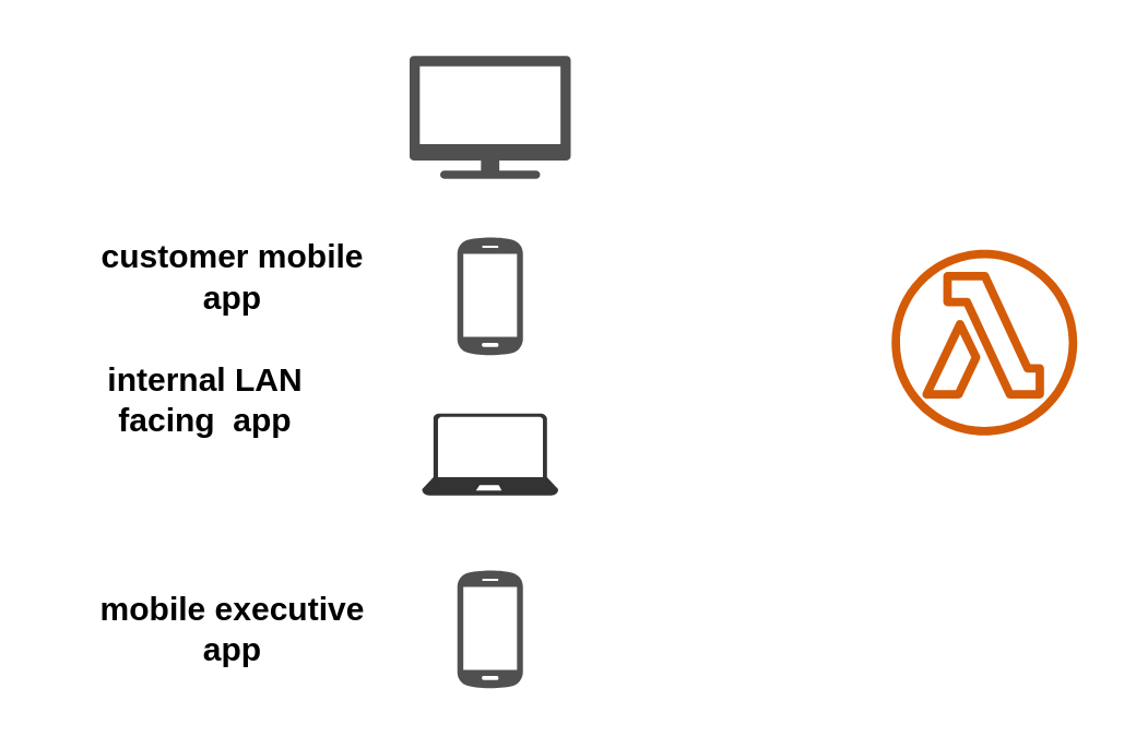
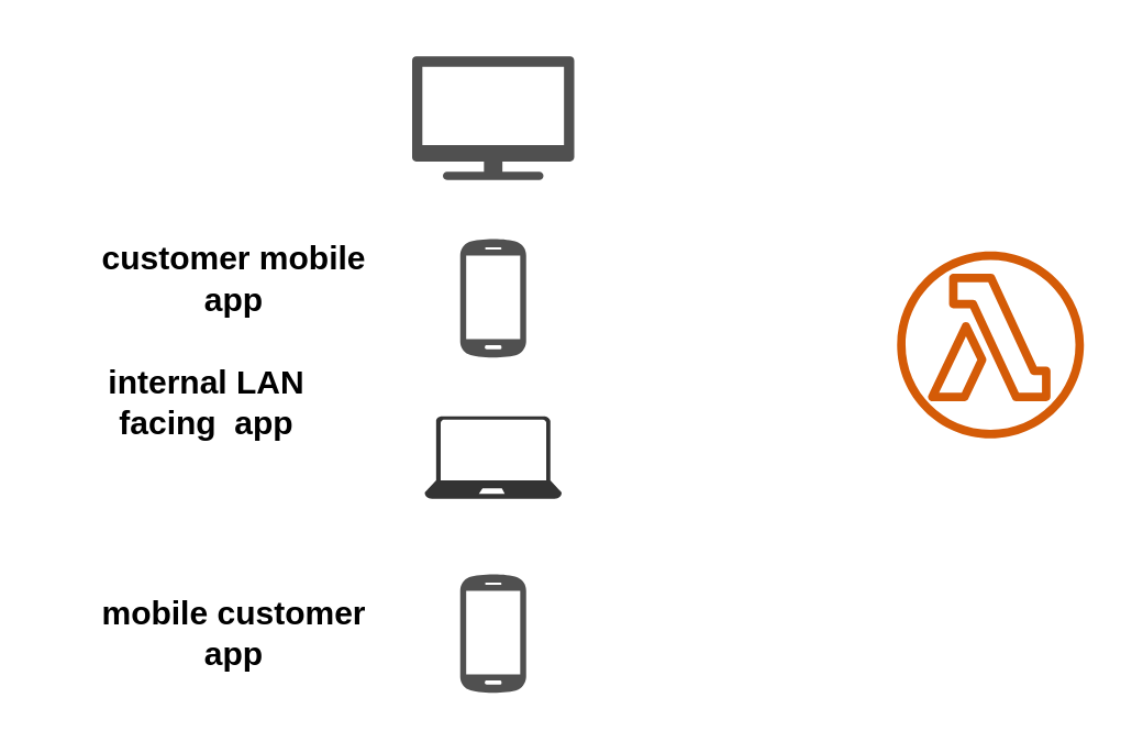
  <mxCell id="0" />
  <mxCell id="1" parent="0" />
  <mxCell id="2" value="" style="sketch=0;outlineConnect=0;fontColor=#232F3E;gradientColor=none;fillColor=#D45B07;strokeColor=none;dashed=0;verticalLabelPosition=bottom;verticalAlign=top;align=center;html=1;fontSize=12;fontStyle=0;aspect=fixed;pointerEvents=1;shape=mxgraph.aws4.lambda_function;" vertex="1" parent="1"><mxGeometry x="326" y="91" width="68" height="68" as="geometry" /></mxCell>
  <mxCell id="3" value="" style="sketch=0;pointerEvents=1;shadow=0;dashed=0;html=1;strokeColor=none;fillColor=#505050;labelPosition=center;verticalLabelPosition=bottom;verticalAlign=top;outlineConnect=0;align=center;shape=mxgraph.office.devices.cell_phone_android_standalone;" vertex="1" parent="1"><mxGeometry x="167" y="86" width="24" height="44" as="geometry" /></mxCell>
  <mxCell id="4" value="" style="verticalLabelPosition=bottom;html=1;verticalAlign=top;align=center;strokeColor=none;fillColor=#333333;shape=mxgraph.azure.laptop;pointerEvents=1;" vertex="1" parent="1"><mxGeometry x="154" y="151" width="50" height="30" as="geometry" /></mxCell>
  <mxCell id="5" value="" style="sketch=0;pointerEvents=1;shadow=0;dashed=0;html=1;strokeColor=none;fillColor=#505050;labelPosition=center;verticalLabelPosition=bottom;verticalAlign=top;outlineConnect=0;align=center;shape=mxgraph.office.devices.cell_phone_android_standalone;" vertex="1" parent="1"><mxGeometry x="167" y="208" width="24" height="44" as="geometry" /></mxCell>
  <mxCell id="6" value="customer mobile app" style="text;html=1;strokeColor=none;fillColor=none;align=center;verticalAlign=middle;whiteSpace=wrap;rounded=0;fontStyle=1" vertex="1" parent="1"><mxGeometry x="30" y="86" width="110" height="30" as="geometry" /></mxCell>
  <mxCell id="7" value="internal LAN facing&amp;nbsp; app" style="text;html=1;strokeColor=none;fillColor=none;align=center;verticalAlign=middle;whiteSpace=wrap;rounded=0;fontStyle=1" vertex="1" parent="1"><mxGeometry x="20" y="131" width="110" height="30" as="geometry" /></mxCell>
- <mxCell id="8" value="mobile executive app" style="text;html=1;strokeColor=none;fillColor=none;align=center;verticalAlign=middle;whiteSpace=wrap;rounded=0;fontStyle=1" vertex="1" parent="1"><mxGeometry x="30" y="215" width="110" height="30" as="geometry" /></mxCell>
+ <mxCell id="8" value="mobile customer app" style="text;html=1;strokeColor=none;fillColor=none;align=center;verticalAlign=middle;whiteSpace=wrap;rounded=0;fontStyle=1" vertex="1" parent="1"><mxGeometry x="30" y="215" width="110" height="30" as="geometry" /></mxCell>
  <mxCell id="9" value="" style="sketch=0;pointerEvents=1;shadow=0;dashed=0;html=1;strokeColor=none;fillColor=#505050;labelPosition=center;verticalLabelPosition=bottom;verticalAlign=top;outlineConnect=0;align=center;shape=mxgraph.office.devices.tv;" vertex="1" parent="1"><mxGeometry x="149.5" y="20" width="59" height="45" as="geometry" /></mxCell>
